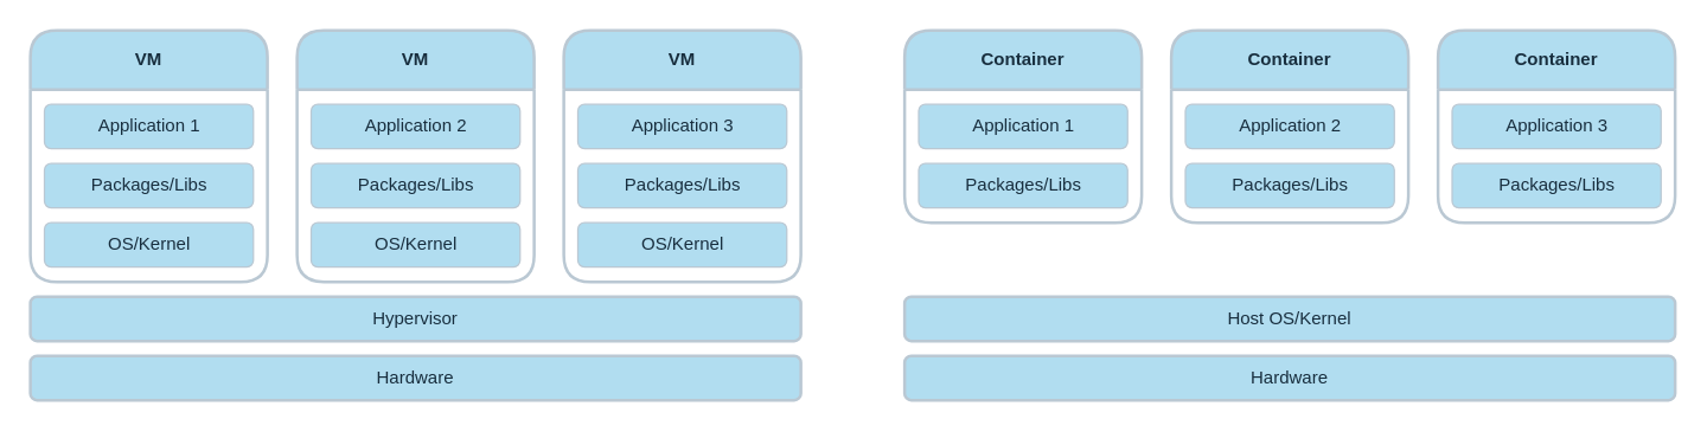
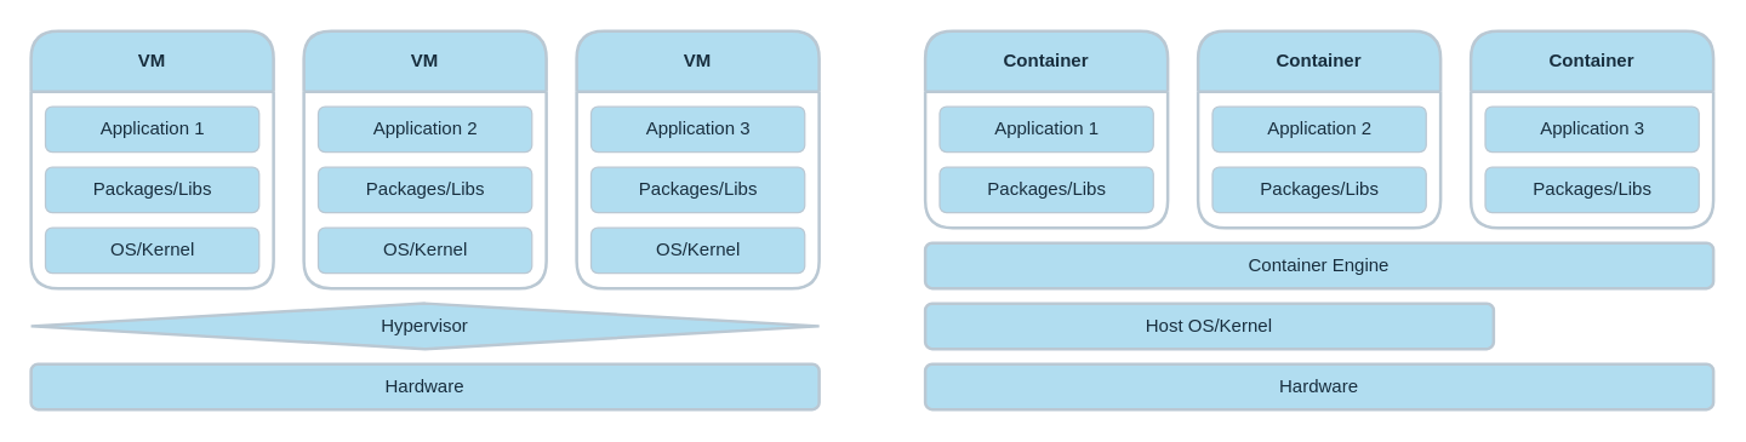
  <mxCell id="0" />
  <mxCell id="1" parent="0" />
+ <mxCell id="2" value="Container Engine" style="rounded=1;whiteSpace=wrap;html=1;strokeWidth=2;swimlaneLine=1;shadow=0;labelBackgroundColor=none;fillColor=#B1DDF0;strokeColor=#BAC8D3;fontColor=#182E3E;" vertex="1" parent="1"><mxGeometry x="610" y="160" width="520" height="30" as="geometry" /></mxCell>
  <mxCell id="3" value="VM" style="swimlane;whiteSpace=wrap;html=1;startSize=40;swimlaneFillColor=none;strokeWidth=2;rounded=1;swimlaneLine=1;shadow=0;labelBackgroundColor=none;fillColor=#B1DDF0;strokeColor=#BAC8D3;fontColor=#182E3E;" vertex="1" parent="1"><mxGeometry x="20" y="20" width="160" height="170" as="geometry" /></mxCell>
  <mxCell id="4" value="Application 1" style="rounded=1;whiteSpace=wrap;html=1;swimlaneLine=1;shadow=0;labelBackgroundColor=none;fillColor=#B1DDF0;strokeColor=#BAC8D3;fontColor=#182E3E;" vertex="1" parent="3"><mxGeometry x="9.5" y="50" width="141" height="30" as="geometry" /></mxCell>
  <mxCell id="5" value="Packages/Libs" style="rounded=1;whiteSpace=wrap;html=1;swimlaneLine=1;shadow=0;labelBackgroundColor=none;fillColor=#B1DDF0;strokeColor=#BAC8D3;fontColor=#182E3E;" vertex="1" parent="3"><mxGeometry x="9.5" y="90" width="141" height="30" as="geometry" /></mxCell>
  <mxCell id="6" value="OS/Kernel" style="rounded=1;whiteSpace=wrap;html=1;swimlaneLine=1;shadow=0;labelBackgroundColor=none;fillColor=#B1DDF0;strokeColor=#BAC8D3;fontColor=#182E3E;" vertex="1" parent="3"><mxGeometry x="9.5" y="130" width="141" height="30" as="geometry" /></mxCell>
  <mxCell id="7" value="Container" style="swimlane;whiteSpace=wrap;html=1;startSize=40;strokeWidth=2;rounded=1;swimlaneLine=1;shadow=0;labelBackgroundColor=none;fillColor=#B1DDF0;strokeColor=#BAC8D3;fontColor=#182E3E;" vertex="1" parent="1"><mxGeometry x="610" y="20" width="160" height="130" as="geometry" /></mxCell>
  <mxCell id="8" value="Application 1" style="rounded=1;whiteSpace=wrap;html=1;swimlaneLine=1;shadow=0;labelBackgroundColor=none;fillColor=#B1DDF0;strokeColor=#BAC8D3;fontColor=#182E3E;" vertex="1" parent="7"><mxGeometry x="9.5" y="50" width="141" height="30" as="geometry" /></mxCell>
  <mxCell id="9" value="Packages/Libs" style="rounded=1;whiteSpace=wrap;html=1;swimlaneLine=1;shadow=0;labelBackgroundColor=none;fillColor=#B1DDF0;strokeColor=#BAC8D3;fontColor=#182E3E;" vertex="1" parent="7"><mxGeometry x="9.5" y="90" width="141" height="30" as="geometry" /></mxCell>
- <mxCell id="10" value="Host OS/Kernel" style="rounded=1;whiteSpace=wrap;html=1;strokeWidth=2;swimlaneLine=1;shadow=0;labelBackgroundColor=none;fillColor=#B1DDF0;strokeColor=#BAC8D3;fontColor=#182E3E;" vertex="1" parent="1"><mxGeometry x="610" y="200" width="520" height="30" as="geometry" /></mxCell>
+ <mxCell id="10" value="Host OS/Kernel" style="rounded=1;whiteSpace=wrap;html=1;strokeWidth=2;swimlaneLine=1;shadow=0;labelBackgroundColor=none;fillColor=#B1DDF0;strokeColor=#BAC8D3;fontColor=#182E3E;" vertex="1" parent="1"><mxGeometry x="610" y="200" width="375" height="30" as="geometry" /></mxCell>
  <mxCell id="11" value="Hardware" style="rounded=1;whiteSpace=wrap;html=1;strokeWidth=2;swimlaneLine=1;shadow=0;labelBackgroundColor=none;fillColor=#B1DDF0;strokeColor=#BAC8D3;fontColor=#182E3E;" vertex="1" parent="1"><mxGeometry x="20" y="240" width="520" height="30" as="geometry" /></mxCell>
  <mxCell id="12" value="Hardware" style="rounded=1;whiteSpace=wrap;html=1;strokeWidth=2;swimlaneLine=1;shadow=0;labelBackgroundColor=none;fillColor=#B1DDF0;strokeColor=#BAC8D3;fontColor=#182E3E;" vertex="1" parent="1"><mxGeometry x="610" y="240" width="520" height="30" as="geometry" /></mxCell>
- <mxCell id="13" value="Hypervisor" style="rounded=1;whiteSpace=wrap;html=1;strokeWidth=2;swimlaneLine=1;shadow=0;labelBackgroundColor=none;fillColor=#B1DDF0;strokeColor=#BAC8D3;fontColor=#182E3E;" vertex="1" parent="1"><mxGeometry x="20" y="200" width="520" height="30" as="geometry" /></mxCell>
+ <mxCell id="13" value="Hypervisor" style="rhombus;whiteSpace=wrap;html=1;strokeWidth=2;swimlaneLine=1;shadow=0;labelBackgroundColor=none;fillColor=#B1DDF0;strokeColor=#BAC8D3;fontColor=#182E3E;" vertex="1" parent="1"><mxGeometry x="20" y="200" width="520" height="30" as="geometry" /></mxCell>
  <mxCell id="14" value="VM" style="swimlane;whiteSpace=wrap;html=1;startSize=40;swimlaneFillColor=none;strokeWidth=2;rounded=1;swimlaneLine=1;shadow=0;labelBackgroundColor=none;fillColor=#B1DDF0;strokeColor=#BAC8D3;fontColor=#182E3E;" vertex="1" parent="1"><mxGeometry x="380" y="20" width="160" height="170" as="geometry" /></mxCell>
  <mxCell id="15" value="Application 3" style="rounded=1;whiteSpace=wrap;html=1;swimlaneLine=1;shadow=0;labelBackgroundColor=none;fillColor=#B1DDF0;strokeColor=#BAC8D3;fontColor=#182E3E;" vertex="1" parent="14"><mxGeometry x="9.5" y="50" width="141" height="30" as="geometry" /></mxCell>
  <mxCell id="16" value="Packages/Libs" style="rounded=1;whiteSpace=wrap;html=1;swimlaneLine=1;shadow=0;labelBackgroundColor=none;fillColor=#B1DDF0;strokeColor=#BAC8D3;fontColor=#182E3E;" vertex="1" parent="14"><mxGeometry x="9.5" y="90" width="141" height="30" as="geometry" /></mxCell>
  <mxCell id="17" value="OS/Kernel" style="rounded=1;whiteSpace=wrap;html=1;swimlaneLine=1;shadow=0;labelBackgroundColor=none;fillColor=#B1DDF0;strokeColor=#BAC8D3;fontColor=#182E3E;" vertex="1" parent="14"><mxGeometry x="9.5" y="130" width="141" height="30" as="geometry" /></mxCell>
  <mxCell id="18" value="VM" style="swimlane;whiteSpace=wrap;html=1;startSize=40;swimlaneFillColor=none;strokeWidth=2;rounded=1;swimlaneLine=1;shadow=0;labelBackgroundColor=none;fillColor=#B1DDF0;strokeColor=#BAC8D3;fontColor=#182E3E;" vertex="1" parent="1"><mxGeometry x="200" y="20" width="160" height="170" as="geometry" /></mxCell>
  <mxCell id="19" value="Application 2" style="rounded=1;whiteSpace=wrap;html=1;swimlaneLine=1;shadow=0;labelBackgroundColor=none;fillColor=#B1DDF0;strokeColor=#BAC8D3;fontColor=#182E3E;" vertex="1" parent="18"><mxGeometry x="9.5" y="50" width="141" height="30" as="geometry" /></mxCell>
  <mxCell id="20" value="Packages/Libs" style="rounded=1;whiteSpace=wrap;html=1;swimlaneLine=1;shadow=0;labelBackgroundColor=none;fillColor=#B1DDF0;strokeColor=#BAC8D3;fontColor=#182E3E;" vertex="1" parent="18"><mxGeometry x="9.5" y="90" width="141" height="30" as="geometry" /></mxCell>
  <mxCell id="21" value="OS/Kernel" style="rounded=1;whiteSpace=wrap;html=1;swimlaneLine=1;shadow=0;labelBackgroundColor=none;fillColor=#B1DDF0;strokeColor=#BAC8D3;fontColor=#182E3E;" vertex="1" parent="18"><mxGeometry x="9.5" y="130" width="141" height="30" as="geometry" /></mxCell>
  <mxCell id="22" value="Container" style="swimlane;whiteSpace=wrap;html=1;startSize=40;strokeWidth=2;rounded=1;swimlaneLine=1;shadow=0;labelBackgroundColor=none;fillColor=#B1DDF0;strokeColor=#BAC8D3;fontColor=#182E3E;" vertex="1" parent="1"><mxGeometry x="790" y="20" width="160" height="130" as="geometry" /></mxCell>
  <mxCell id="23" value="Application 2" style="rounded=1;whiteSpace=wrap;html=1;swimlaneLine=1;shadow=0;labelBackgroundColor=none;fillColor=#B1DDF0;strokeColor=#BAC8D3;fontColor=#182E3E;" vertex="1" parent="22"><mxGeometry x="9.5" y="50" width="141" height="30" as="geometry" /></mxCell>
  <mxCell id="24" value="Packages/Libs" style="rounded=1;whiteSpace=wrap;html=1;swimlaneLine=1;shadow=0;labelBackgroundColor=none;fillColor=#B1DDF0;strokeColor=#BAC8D3;fontColor=#182E3E;" vertex="1" parent="22"><mxGeometry x="9.5" y="90" width="141" height="30" as="geometry" /></mxCell>
  <mxCell id="25" value="Container" style="swimlane;whiteSpace=wrap;html=1;startSize=40;strokeWidth=2;rounded=1;swimlaneLine=1;shadow=0;labelBackgroundColor=none;fillColor=#B1DDF0;strokeColor=#BAC8D3;fontColor=#182E3E;" vertex="1" parent="1"><mxGeometry x="970" y="20" width="160" height="130" as="geometry" /></mxCell>
  <mxCell id="26" value="Application 3" style="rounded=1;whiteSpace=wrap;html=1;swimlaneLine=1;shadow=0;labelBackgroundColor=none;fillColor=#B1DDF0;strokeColor=#BAC8D3;fontColor=#182E3E;" vertex="1" parent="25"><mxGeometry x="9.5" y="50" width="141" height="30" as="geometry" /></mxCell>
  <mxCell id="27" value="Packages/Libs" style="rounded=1;whiteSpace=wrap;html=1;swimlaneLine=1;shadow=0;labelBackgroundColor=none;fillColor=#B1DDF0;strokeColor=#BAC8D3;fontColor=#182E3E;" vertex="1" parent="25"><mxGeometry x="9.5" y="90" width="141" height="30" as="geometry" /></mxCell>
